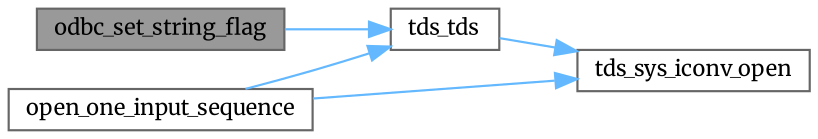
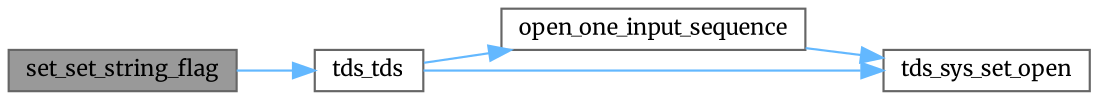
  digraph {
    fontname=Merriweather
    rankdir=LR
    node [color=grey40 fillcolor=white fontname=Merriweather fontsize=10 shape=box style=filled]
    edge [color=steelblue1 fontname=Merriweather fontsize=10 labelfontname=Helvetica labelfontsize=10 style=solid]
-   n1 [color=gray40 fillcolor=grey60 fontcolor=black height=0.2 label=odbc_set_string_flag width=0.4]
+   n1 [color=gray40 fillcolor=grey60 fontcolor=black height=0.2 label=set_set_string_flag width=0.4]
    n2 [height=0.2 label=tds_tds width=0.4]
    n3 [height=0.2 label=open_one_input_sequence width=0.4]
-   n4 [height=0.2 label=tds_sys_iconv_open width=0.4]
+   n4 [height=0.2 label=tds_sys_set_open width=0.4]
    n1 -> n2
-   n3 -> n2
+   n2 -> n3
    n2 -> n4
    n3 -> n4
  }
